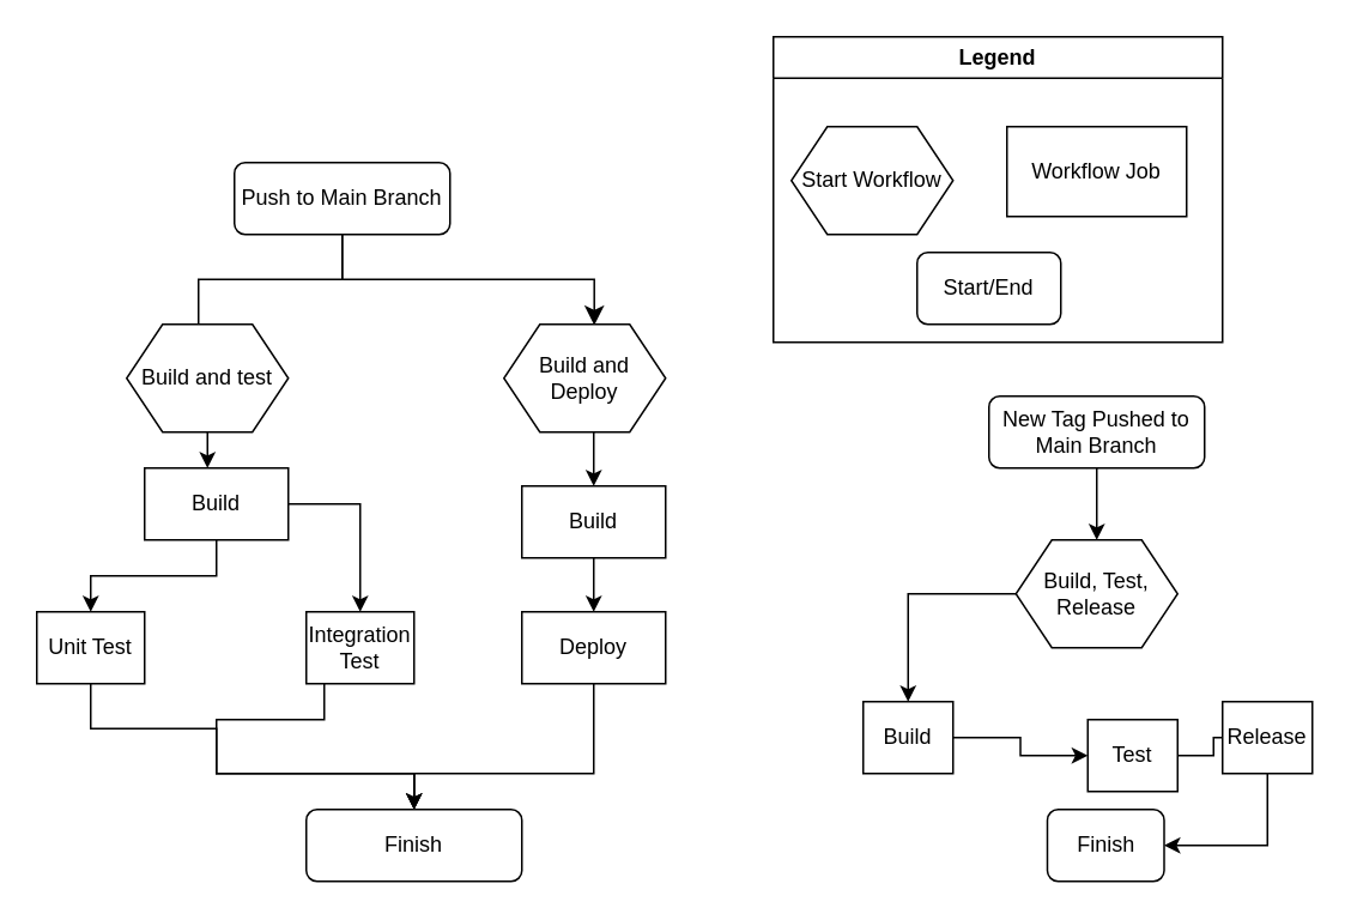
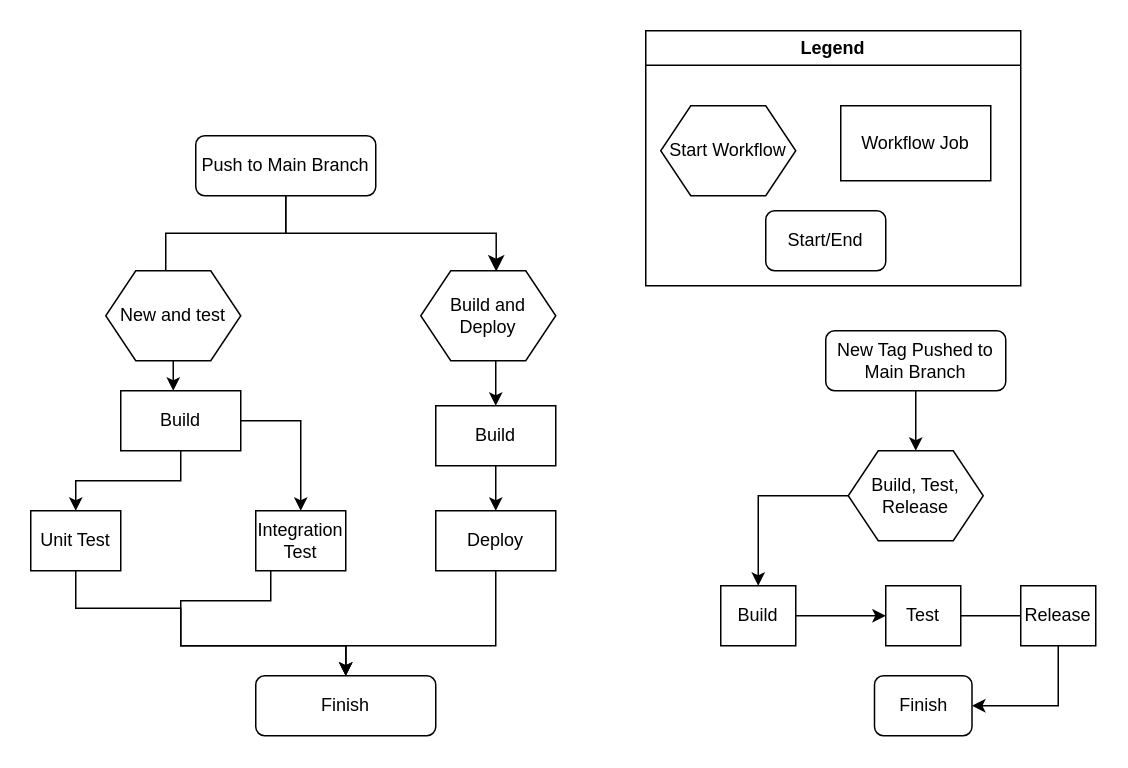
  <mxCell id="0" />
  <mxCell id="1" parent="0" />
  <mxCell id="2" value="" style="rounded=0;html=1;jettySize=auto;orthogonalLoop=1;fontSize=11;endArrow=none;endFill=1;strokeWidth=1;shadow=0;labelBackgroundColor=none;edgeStyle=orthogonalEdgeStyle;" edge="1" parent="1" source="3" target="10"><mxGeometry relative="1" as="geometry"><mxPoint x="190" y="180" as="targetPoint" /><Array as="points"><mxPoint x="190" y="155" /><mxPoint x="110" y="155" /></Array></mxGeometry></mxCell>
  <mxCell id="3" value="Push to Main Branch" style="rounded=1;whiteSpace=wrap;html=1;fontSize=12;glass=0;strokeWidth=1;shadow=0;" vertex="1" parent="1"><mxGeometry x="130" y="90" width="120" height="40" as="geometry" /></mxCell>
  <mxCell id="4" value="Finish" style="rounded=1;whiteSpace=wrap;html=1;fontSize=12;glass=0;strokeWidth=1;shadow=0;" vertex="1" parent="1"><mxGeometry x="170" y="450" width="120" height="40" as="geometry" /></mxCell>
  <mxCell id="5" value="Start Workflow" style="shape=hexagon;perimeter=hexagonPerimeter2;whiteSpace=wrap;html=1;fixedSize=1;" vertex="1" parent="1"><mxGeometry x="440" y="70" width="90" height="60" as="geometry" /></mxCell>
  <mxCell id="6" value="Workflow Job" style="rounded=0;whiteSpace=wrap;html=1;" vertex="1" parent="1"><mxGeometry x="560" y="70" width="100" height="50" as="geometry" /></mxCell>
  <mxCell id="7" value="Start/End" style="rounded=1;whiteSpace=wrap;html=1;" vertex="1" parent="1"><mxGeometry x="510" y="140" width="80" height="40" as="geometry" /></mxCell>
  <mxCell id="8" value="Legend" style="swimlane;whiteSpace=wrap;html=1;" vertex="1" parent="1"><mxGeometry x="430" y="20" width="250" height="170" as="geometry" /></mxCell>
  <mxCell id="9" style="edgeStyle=orthogonalEdgeStyle;rounded=0;orthogonalLoop=1;jettySize=auto;html=1;entryX=0.447;entryY=-0.021;entryDx=0;entryDy=0;entryPerimeter=0;" edge="1" parent="1" source="10" target="16"><mxGeometry relative="1" as="geometry"><mxPoint x="115" y="280" as="targetPoint" /></mxGeometry></mxCell>
- <mxCell id="10" value="Build and test" style="shape=hexagon;perimeter=hexagonPerimeter2;whiteSpace=wrap;html=1;fixedSize=1;" vertex="1" parent="1"><mxGeometry x="70" y="180" width="90" height="60" as="geometry" /></mxCell>
+ <mxCell id="10" value="New and test" style="shape=hexagon;perimeter=hexagonPerimeter2;whiteSpace=wrap;html=1;fixedSize=1;" vertex="1" parent="1"><mxGeometry x="70" y="180" width="90" height="60" as="geometry" /></mxCell>
  <mxCell id="11" value="" style="rounded=0;html=1;jettySize=auto;orthogonalLoop=1;fontSize=11;endArrow=classic;endFill=1;endSize=8;strokeWidth=1;shadow=0;labelBackgroundColor=none;edgeStyle=orthogonalEdgeStyle;entryX=0.559;entryY=0.009;entryDx=0;entryDy=0;entryPerimeter=0;" edge="1" parent="1" target="13"><mxGeometry relative="1" as="geometry"><mxPoint x="190" y="130" as="sourcePoint" /><mxPoint x="250" y="180" as="targetPoint" /><Array as="points"><mxPoint x="190" y="155" /><mxPoint x="330" y="155" /></Array></mxGeometry></mxCell>
  <mxCell id="12" style="edgeStyle=orthogonalEdgeStyle;rounded=0;orthogonalLoop=1;jettySize=auto;html=1;entryX=0.5;entryY=0;entryDx=0;entryDy=0;" edge="1" parent="1" source="13" target="22"><mxGeometry relative="1" as="geometry"><Array as="points"><mxPoint x="330" y="240" /><mxPoint x="330" y="240" /></Array></mxGeometry></mxCell>
  <mxCell id="13" value="Build and Deploy" style="shape=hexagon;perimeter=hexagonPerimeter2;whiteSpace=wrap;html=1;fixedSize=1;" vertex="1" parent="1"><mxGeometry x="280" y="180" width="90" height="60" as="geometry" /></mxCell>
  <mxCell id="14" style="edgeStyle=orthogonalEdgeStyle;rounded=0;orthogonalLoop=1;jettySize=auto;html=1;entryX=0.5;entryY=0;entryDx=0;entryDy=0;" edge="1" parent="1" source="16" target="18"><mxGeometry relative="1" as="geometry"><mxPoint x="70" y="340" as="targetPoint" /><Array as="points"><mxPoint x="120" y="320" /><mxPoint x="50" y="320" /></Array></mxGeometry></mxCell>
  <mxCell id="15" style="edgeStyle=orthogonalEdgeStyle;rounded=0;orthogonalLoop=1;jettySize=auto;html=1;entryX=0.5;entryY=0;entryDx=0;entryDy=0;" edge="1" parent="1" source="16" target="20"><mxGeometry relative="1" as="geometry" /></mxCell>
  <mxCell id="16" value="Build" style="rounded=0;whiteSpace=wrap;html=1;" vertex="1" parent="1"><mxGeometry x="80" y="260" width="80" height="40" as="geometry" /></mxCell>
  <mxCell id="17" style="edgeStyle=orthogonalEdgeStyle;rounded=0;orthogonalLoop=1;jettySize=auto;html=1;entryX=0.5;entryY=0;entryDx=0;entryDy=0;" edge="1" parent="1" source="18" target="4"><mxGeometry relative="1" as="geometry"><mxPoint x="270" y="430" as="targetPoint" /><Array as="points"><mxPoint x="50" y="405" /><mxPoint x="120" y="405" /><mxPoint x="120" y="430" /><mxPoint x="230" y="430" /></Array></mxGeometry></mxCell>
  <mxCell id="18" value="Unit Test" style="rounded=0;whiteSpace=wrap;html=1;" vertex="1" parent="1"><mxGeometry x="20" y="340" width="60" height="40" as="geometry" /></mxCell>
  <mxCell id="19" style="edgeStyle=orthogonalEdgeStyle;rounded=0;orthogonalLoop=1;jettySize=auto;html=1;entryX=0.5;entryY=0;entryDx=0;entryDy=0;" edge="1" parent="1" source="20" target="4"><mxGeometry relative="1" as="geometry"><mxPoint x="120" y="440" as="targetPoint" /><Array as="points"><mxPoint x="180" y="400" /><mxPoint x="120" y="400" /><mxPoint x="120" y="430" /><mxPoint x="230" y="430" /></Array></mxGeometry></mxCell>
  <mxCell id="20" value="Integration Test" style="rounded=0;whiteSpace=wrap;html=1;" vertex="1" parent="1"><mxGeometry x="170" y="340" width="60" height="40" as="geometry" /></mxCell>
  <mxCell id="21" style="edgeStyle=orthogonalEdgeStyle;rounded=0;orthogonalLoop=1;jettySize=auto;html=1;" edge="1" parent="1" source="22" target="24"><mxGeometry relative="1" as="geometry" /></mxCell>
  <mxCell id="22" value="Build" style="rounded=0;whiteSpace=wrap;html=1;" vertex="1" parent="1"><mxGeometry x="290" y="270" width="80" height="40" as="geometry" /></mxCell>
  <mxCell id="23" style="edgeStyle=orthogonalEdgeStyle;rounded=0;orthogonalLoop=1;jettySize=auto;html=1;entryX=0.5;entryY=0;entryDx=0;entryDy=0;" edge="1" parent="1" source="24" target="4"><mxGeometry relative="1" as="geometry"><mxPoint x="330" y="430" as="targetPoint" /><Array as="points"><mxPoint x="330" y="430" /><mxPoint x="230" y="430" /></Array></mxGeometry></mxCell>
  <mxCell id="24" value="Deploy" style="rounded=0;whiteSpace=wrap;html=1;" vertex="1" parent="1"><mxGeometry x="290" y="340" width="80" height="40" as="geometry" /></mxCell>
  <mxCell id="25" style="edgeStyle=orthogonalEdgeStyle;rounded=0;orthogonalLoop=1;jettySize=auto;html=1;" edge="1" parent="1" source="26"><mxGeometry relative="1" as="geometry"><mxPoint x="610" y="300" as="targetPoint" /></mxGeometry></mxCell>
  <mxCell id="26" value="New Tag Pushed to Main Branch" style="rounded=1;whiteSpace=wrap;html=1;fontSize=12;glass=0;strokeWidth=1;shadow=0;" vertex="1" parent="1"><mxGeometry x="550" y="220" width="120" height="40" as="geometry" /></mxCell>
  <mxCell id="27" style="edgeStyle=orthogonalEdgeStyle;rounded=0;orthogonalLoop=1;jettySize=auto;html=1;entryX=0.5;entryY=0;entryDx=0;entryDy=0;" edge="1" parent="1" source="28" target="30"><mxGeometry relative="1" as="geometry"><mxPoint x="520" y="390" as="targetPoint" /></mxGeometry></mxCell>
  <mxCell id="28" value="Build, Test, Release" style="shape=hexagon;perimeter=hexagonPerimeter2;whiteSpace=wrap;html=1;fixedSize=1;" vertex="1" parent="1"><mxGeometry x="565" y="300" width="90" height="60" as="geometry" /></mxCell>
  <mxCell id="29" style="edgeStyle=orthogonalEdgeStyle;rounded=0;orthogonalLoop=1;jettySize=auto;html=1;entryX=0;entryY=0.5;entryDx=0;entryDy=0;" edge="1" parent="1" source="30" target="32"><mxGeometry relative="1" as="geometry" /></mxCell>
  <mxCell id="30" value="Build" style="rounded=0;whiteSpace=wrap;html=1;" vertex="1" parent="1"><mxGeometry x="480" y="390" width="50" height="40" as="geometry" /></mxCell>
  <mxCell id="31" style="edgeStyle=orthogonalEdgeStyle;rounded=0;orthogonalLoop=1;jettySize=auto;html=1;entryX=0;entryY=0.5;entryDx=0;entryDy=0;endArrow=none;" edge="1" parent="1" source="32" target="34"><mxGeometry relative="1" as="geometry" /></mxCell>
- <mxCell id="32" value="Test" style="rounded=0;whiteSpace=wrap;html=1;" vertex="1" parent="1"><mxGeometry x="605" y="400" width="50" height="40" as="geometry" /></mxCell>
+ <mxCell id="32" value="Test" style="rounded=0;whiteSpace=wrap;html=1;" vertex="1" parent="1"><mxGeometry x="590" y="390" width="50" height="40" as="geometry" /></mxCell>
  <mxCell id="33" style="edgeStyle=orthogonalEdgeStyle;rounded=0;orthogonalLoop=1;jettySize=auto;html=1;entryX=1;entryY=0.5;entryDx=0;entryDy=0;" edge="1" parent="1" source="34" target="35"><mxGeometry relative="1" as="geometry"><Array as="points"><mxPoint x="705" y="470" /></Array></mxGeometry></mxCell>
  <mxCell id="34" value="Release" style="rounded=0;whiteSpace=wrap;html=1;" vertex="1" parent="1"><mxGeometry x="680" y="390" width="50" height="40" as="geometry" /></mxCell>
  <mxCell id="35" value="Finish" style="rounded=1;whiteSpace=wrap;html=1;fontSize=12;glass=0;strokeWidth=1;shadow=0;" vertex="1" parent="1"><mxGeometry x="582.5" y="450" width="65" height="40" as="geometry" /></mxCell>
